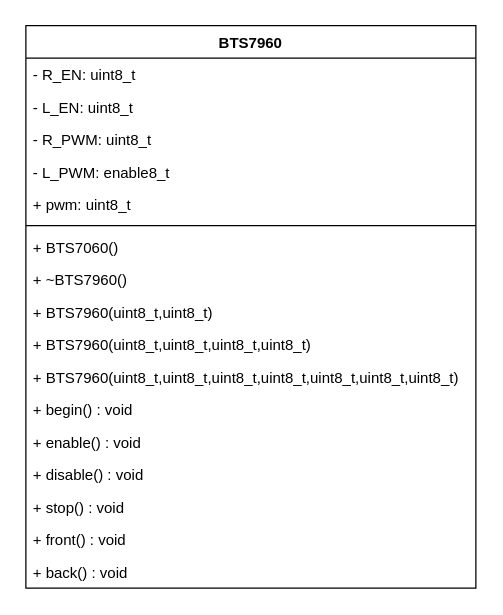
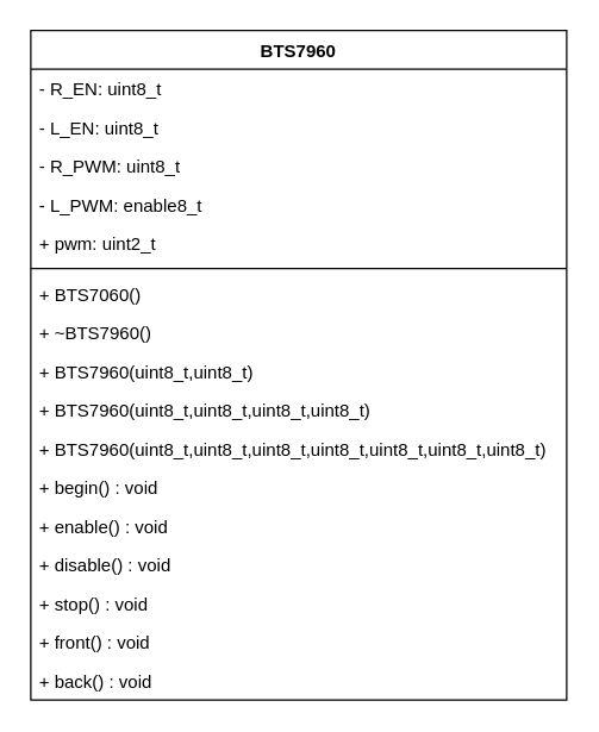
  <mxCell id="0" />
  <mxCell id="1" parent="0" />
  <mxCell id="2" value="BTS7960" style="swimlane;fontStyle=1;align=center;verticalAlign=top;childLayout=stackLayout;horizontal=1;startSize=26;horizontalStack=0;resizeParent=1;resizeParentMax=0;resizeLast=0;collapsible=1;marginBottom=0;" vertex="1" parent="1"><mxGeometry x="20" y="20" width="360" height="450" as="geometry" /></mxCell>
  <mxCell id="3" value="- R_EN: uint8_t" style="text;strokeColor=none;fillColor=none;align=left;verticalAlign=top;spacingLeft=4;spacingRight=4;overflow=hidden;rotatable=0;points=[[0,0.5],[1,0.5]];portConstraint=eastwest;" vertex="1" parent="2"><mxGeometry y="26" width="360" height="26" as="geometry" /></mxCell>
  <mxCell id="4" value="- L_EN: uint8_t" style="text;strokeColor=none;fillColor=none;align=left;verticalAlign=top;spacingLeft=4;spacingRight=4;overflow=hidden;rotatable=0;points=[[0,0.5],[1,0.5]];portConstraint=eastwest;" vertex="1" parent="2"><mxGeometry y="52" width="360" height="26" as="geometry" /></mxCell>
  <mxCell id="5" value="- R_PWM: uint8_t" style="text;strokeColor=none;fillColor=none;align=left;verticalAlign=top;spacingLeft=4;spacingRight=4;overflow=hidden;rotatable=0;points=[[0,0.5],[1,0.5]];portConstraint=eastwest;" vertex="1" parent="2"><mxGeometry y="78" width="360" height="26" as="geometry" /></mxCell>
  <mxCell id="6" value="- L_PWM: enable8_t" style="text;strokeColor=none;fillColor=none;align=left;verticalAlign=top;spacingLeft=4;spacingRight=4;overflow=hidden;rotatable=0;points=[[0,0.5],[1,0.5]];portConstraint=eastwest;" vertex="1" parent="2"><mxGeometry y="104" width="360" height="26" as="geometry" /></mxCell>
- <mxCell id="7" value="+ pwm: uint8_t" style="text;strokeColor=none;fillColor=none;align=left;verticalAlign=top;spacingLeft=4;spacingRight=4;overflow=hidden;rotatable=0;points=[[0,0.5],[1,0.5]];portConstraint=eastwest;" vertex="1" parent="2"><mxGeometry y="130" width="360" height="26" as="geometry" /></mxCell>
+ <mxCell id="7" value="+ pwm: uint2_t" style="text;strokeColor=none;fillColor=none;align=left;verticalAlign=top;spacingLeft=4;spacingRight=4;overflow=hidden;rotatable=0;points=[[0,0.5],[1,0.5]];portConstraint=eastwest;" vertex="1" parent="2"><mxGeometry y="130" width="360" height="26" as="geometry" /></mxCell>
  <mxCell id="8" value="" style="line;strokeWidth=1;fillColor=none;align=left;verticalAlign=middle;spacingTop=-1;spacingLeft=3;spacingRight=3;rotatable=0;labelPosition=right;points=[];portConstraint=eastwest;strokeColor=inherit;" vertex="1" parent="2"><mxGeometry y="156" width="360" height="8" as="geometry" /></mxCell>
  <mxCell id="9" value="+ BTS7060()" style="text;strokeColor=none;fillColor=none;align=left;verticalAlign=top;spacingLeft=4;spacingRight=4;overflow=hidden;rotatable=0;points=[[0,0.5],[1,0.5]];portConstraint=eastwest;" vertex="1" parent="2"><mxGeometry y="164" width="360" height="26" as="geometry" /></mxCell>
  <mxCell id="10" value="+ ~BTS7960()" style="text;strokeColor=none;fillColor=none;align=left;verticalAlign=top;spacingLeft=4;spacingRight=4;overflow=hidden;rotatable=0;points=[[0,0.5],[1,0.5]];portConstraint=eastwest;" vertex="1" parent="2"><mxGeometry y="190" width="360" height="26" as="geometry" /></mxCell>
  <mxCell id="11" value="+ BTS7960(uint8_t,uint8_t)" style="text;strokeColor=none;fillColor=none;align=left;verticalAlign=top;spacingLeft=4;spacingRight=4;overflow=hidden;rotatable=0;points=[[0,0.5],[1,0.5]];portConstraint=eastwest;" vertex="1" parent="2"><mxGeometry y="216" width="360" height="26" as="geometry" /></mxCell>
  <mxCell id="12" value="+ BTS7960(uint8_t,uint8_t,uint8_t,uint8_t)" style="text;strokeColor=none;fillColor=none;align=left;verticalAlign=top;spacingLeft=4;spacingRight=4;overflow=hidden;rotatable=0;points=[[0,0.5],[1,0.5]];portConstraint=eastwest;" vertex="1" parent="2"><mxGeometry y="242" width="360" height="26" as="geometry" /></mxCell>
  <mxCell id="13" value="+ BTS7960(uint8_t,uint8_t,uint8_t,uint8_t,uint8_t,uint8_t,uint8_t)" style="text;strokeColor=none;fillColor=none;align=left;verticalAlign=top;spacingLeft=4;spacingRight=4;overflow=hidden;rotatable=0;points=[[0,0.5],[1,0.5]];portConstraint=eastwest;" vertex="1" parent="2"><mxGeometry y="268" width="360" height="26" as="geometry" /></mxCell>
  <mxCell id="14" value="+ begin() : void" style="text;strokeColor=none;fillColor=none;align=left;verticalAlign=top;spacingLeft=4;spacingRight=4;overflow=hidden;rotatable=0;points=[[0,0.5],[1,0.5]];portConstraint=eastwest;" vertex="1" parent="2"><mxGeometry y="294" width="360" height="26" as="geometry" /></mxCell>
  <mxCell id="15" value="+ enable() : void" style="text;strokeColor=none;fillColor=none;align=left;verticalAlign=top;spacingLeft=4;spacingRight=4;overflow=hidden;rotatable=0;points=[[0,0.5],[1,0.5]];portConstraint=eastwest;" vertex="1" parent="2"><mxGeometry y="320" width="360" height="26" as="geometry" /></mxCell>
  <mxCell id="16" value="+ disable() : void" style="text;strokeColor=none;fillColor=none;align=left;verticalAlign=top;spacingLeft=4;spacingRight=4;overflow=hidden;rotatable=0;points=[[0,0.5],[1,0.5]];portConstraint=eastwest;" vertex="1" parent="2"><mxGeometry y="346" width="360" height="26" as="geometry" /></mxCell>
  <mxCell id="17" value="+ stop() : void" style="text;strokeColor=none;fillColor=none;align=left;verticalAlign=top;spacingLeft=4;spacingRight=4;overflow=hidden;rotatable=0;points=[[0,0.5],[1,0.5]];portConstraint=eastwest;" vertex="1" parent="2"><mxGeometry y="372" width="360" height="26" as="geometry" /></mxCell>
  <mxCell id="18" value="+ front() : void" style="text;strokeColor=none;fillColor=none;align=left;verticalAlign=top;spacingLeft=4;spacingRight=4;overflow=hidden;rotatable=0;points=[[0,0.5],[1,0.5]];portConstraint=eastwest;" vertex="1" parent="2"><mxGeometry y="398" width="360" height="26" as="geometry" /></mxCell>
  <mxCell id="19" value="+ back() : void" style="text;strokeColor=none;fillColor=none;align=left;verticalAlign=top;spacingLeft=4;spacingRight=4;overflow=hidden;rotatable=0;points=[[0,0.5],[1,0.5]];portConstraint=eastwest;" vertex="1" parent="2"><mxGeometry y="424" width="360" height="26" as="geometry" /></mxCell>
